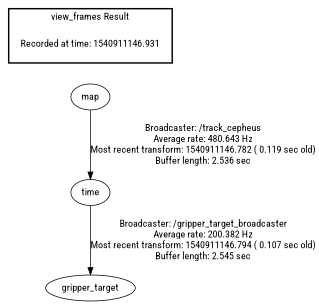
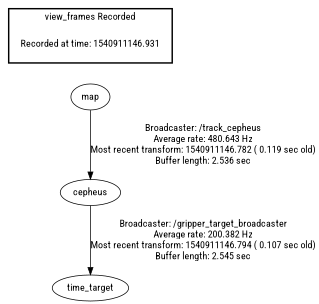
  digraph {
    fontname="Roboto Condensed"
    node [fontname="Roboto Condensed"]
    edge [fontname="Roboto Condensed"]
    n1 [label="Recorded at time: 1540911146.931" shape=plaintext]
    map
-   cepheus [label=time]
-   gripper_target
+   cepheus
+   gripper_target [label=time_target]
    subgraph cluster_1 {
      color=black
-     label="view_frames Result"
+     label="view_frames Recorded"
      style=bold
      n1
    }
    n1 -> map [style=invis]
    map -> cepheus [label="Broadcaster: /track_cepheus\nAverage rate: 480.643 Hz\nMost recent transform: 1540911146.782 ( 0.119 sec old)\nBuffer length: 2.536 sec\n"]
    cepheus -> gripper_target [label="Broadcaster: /gripper_target_broadcaster\nAverage rate: 200.382 Hz\nMost recent transform: 1540911146.794 ( 0.107 sec old)\nBuffer length: 2.545 sec\n"]
  }
